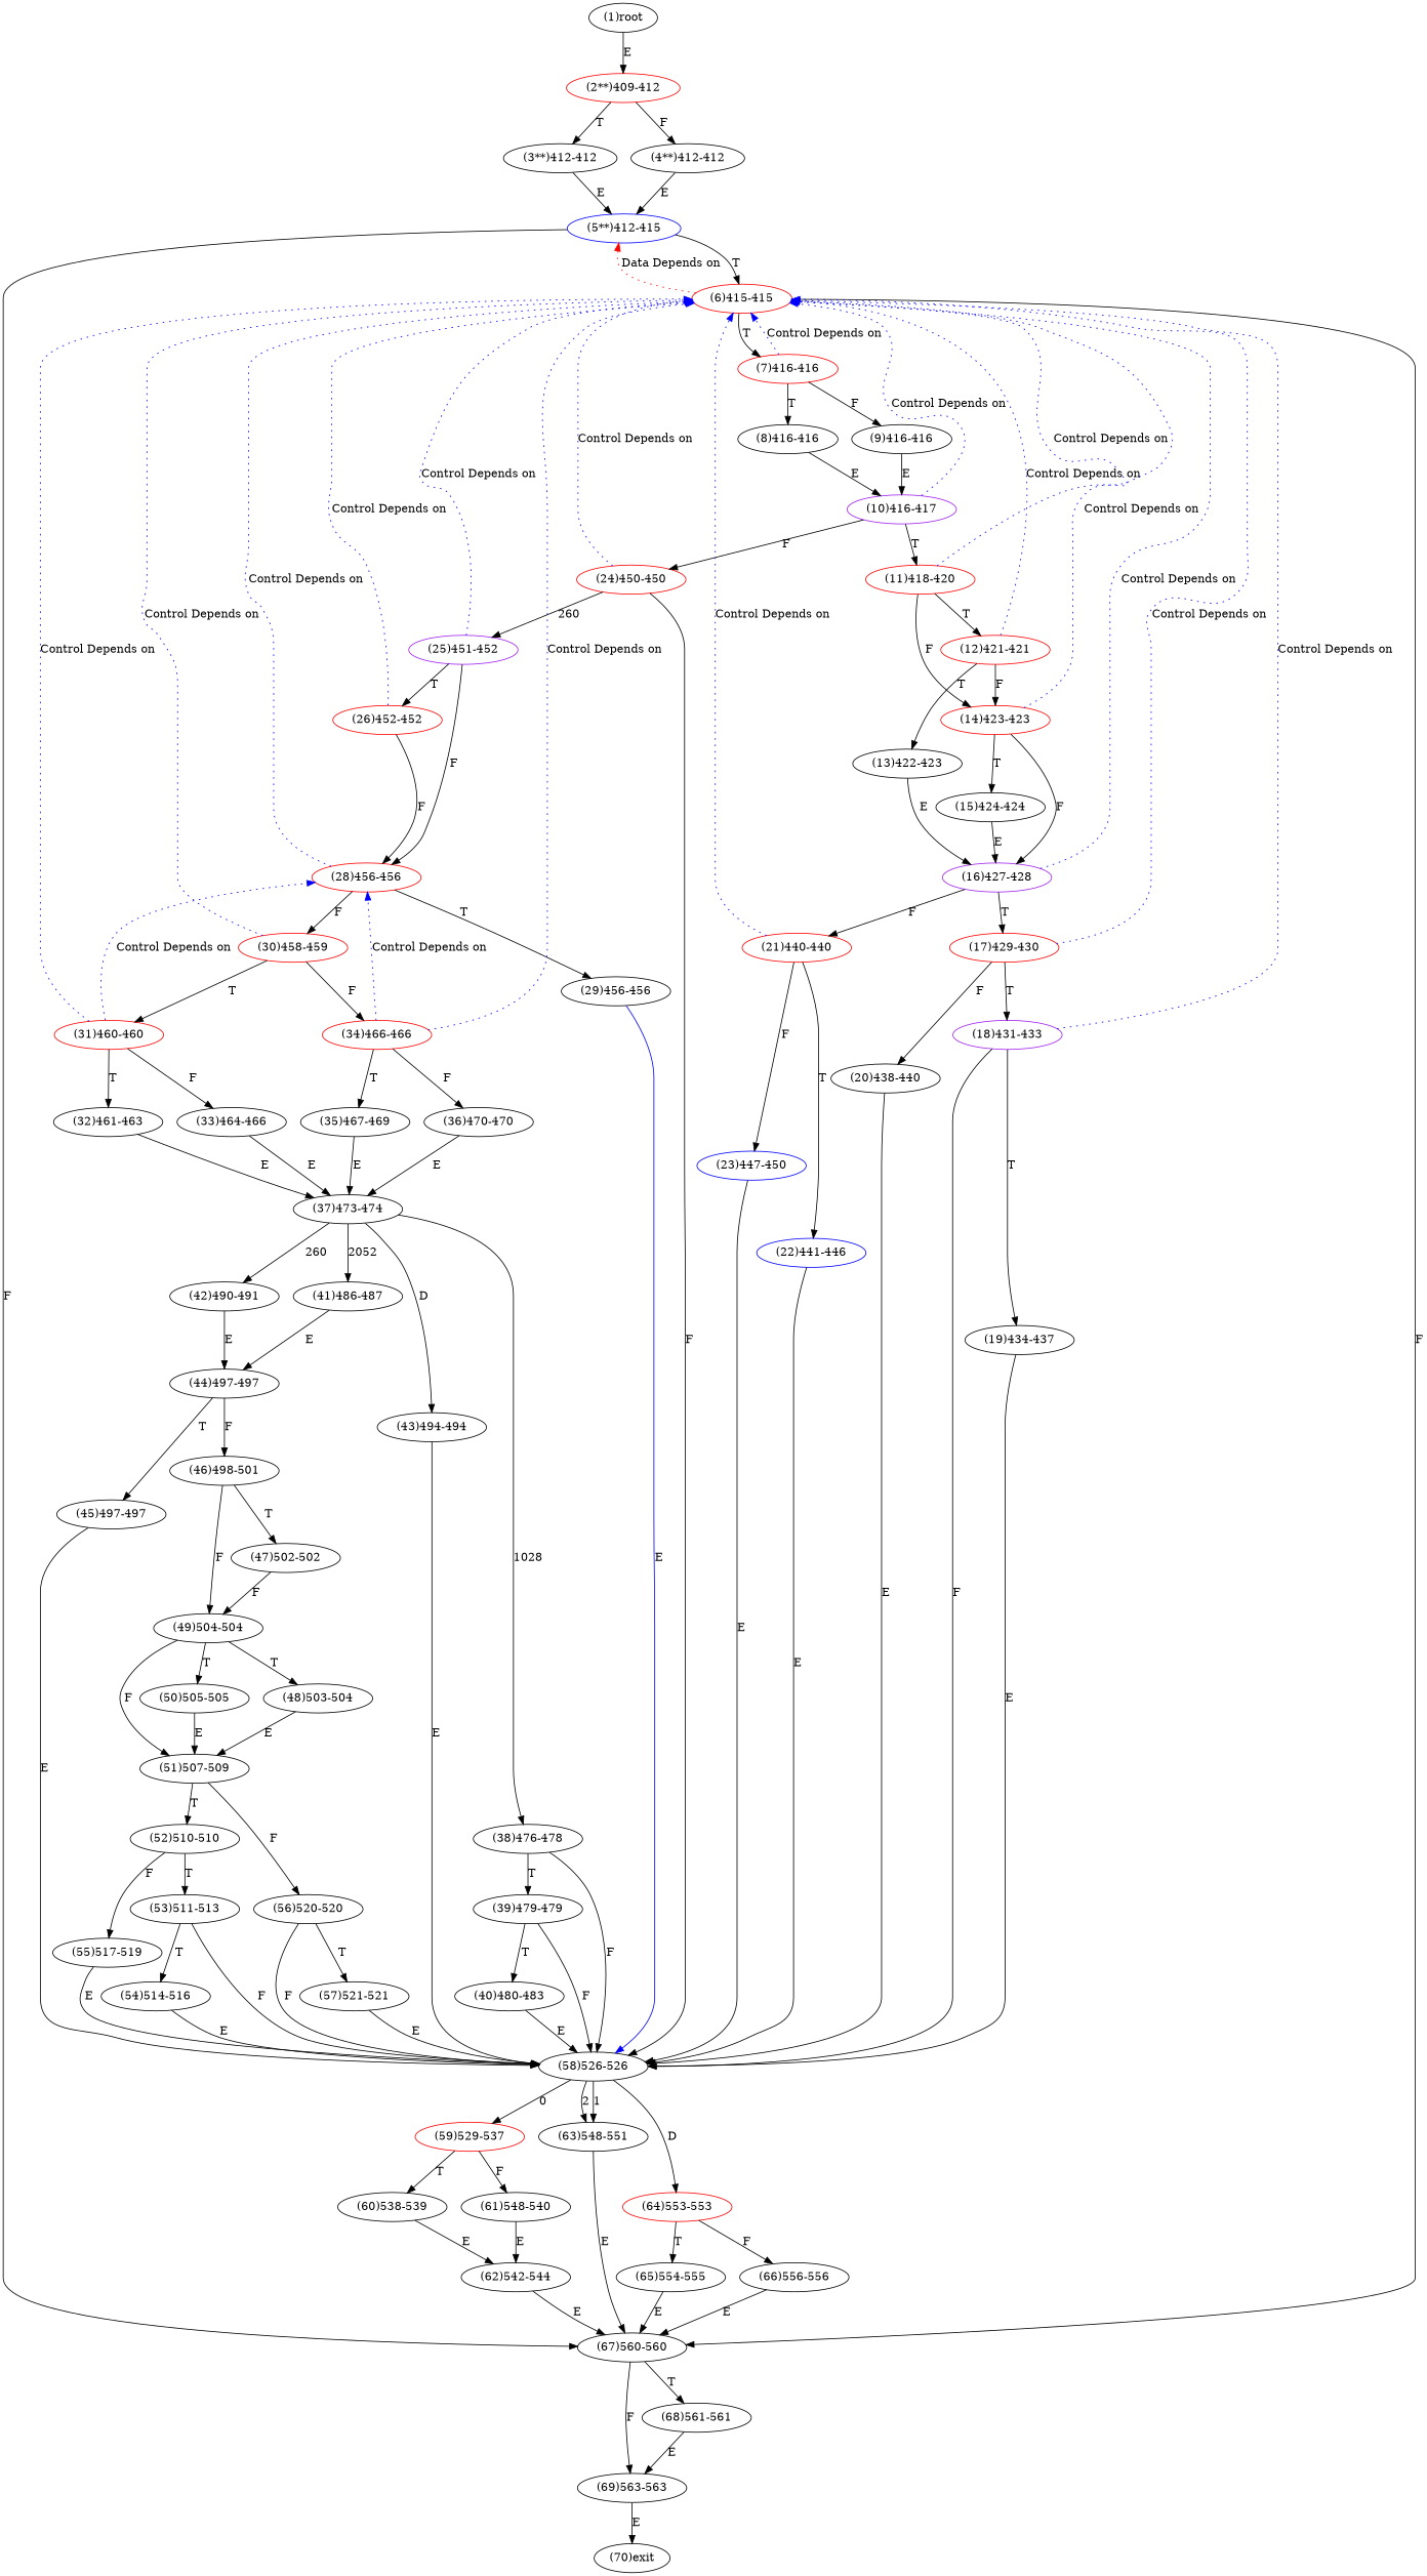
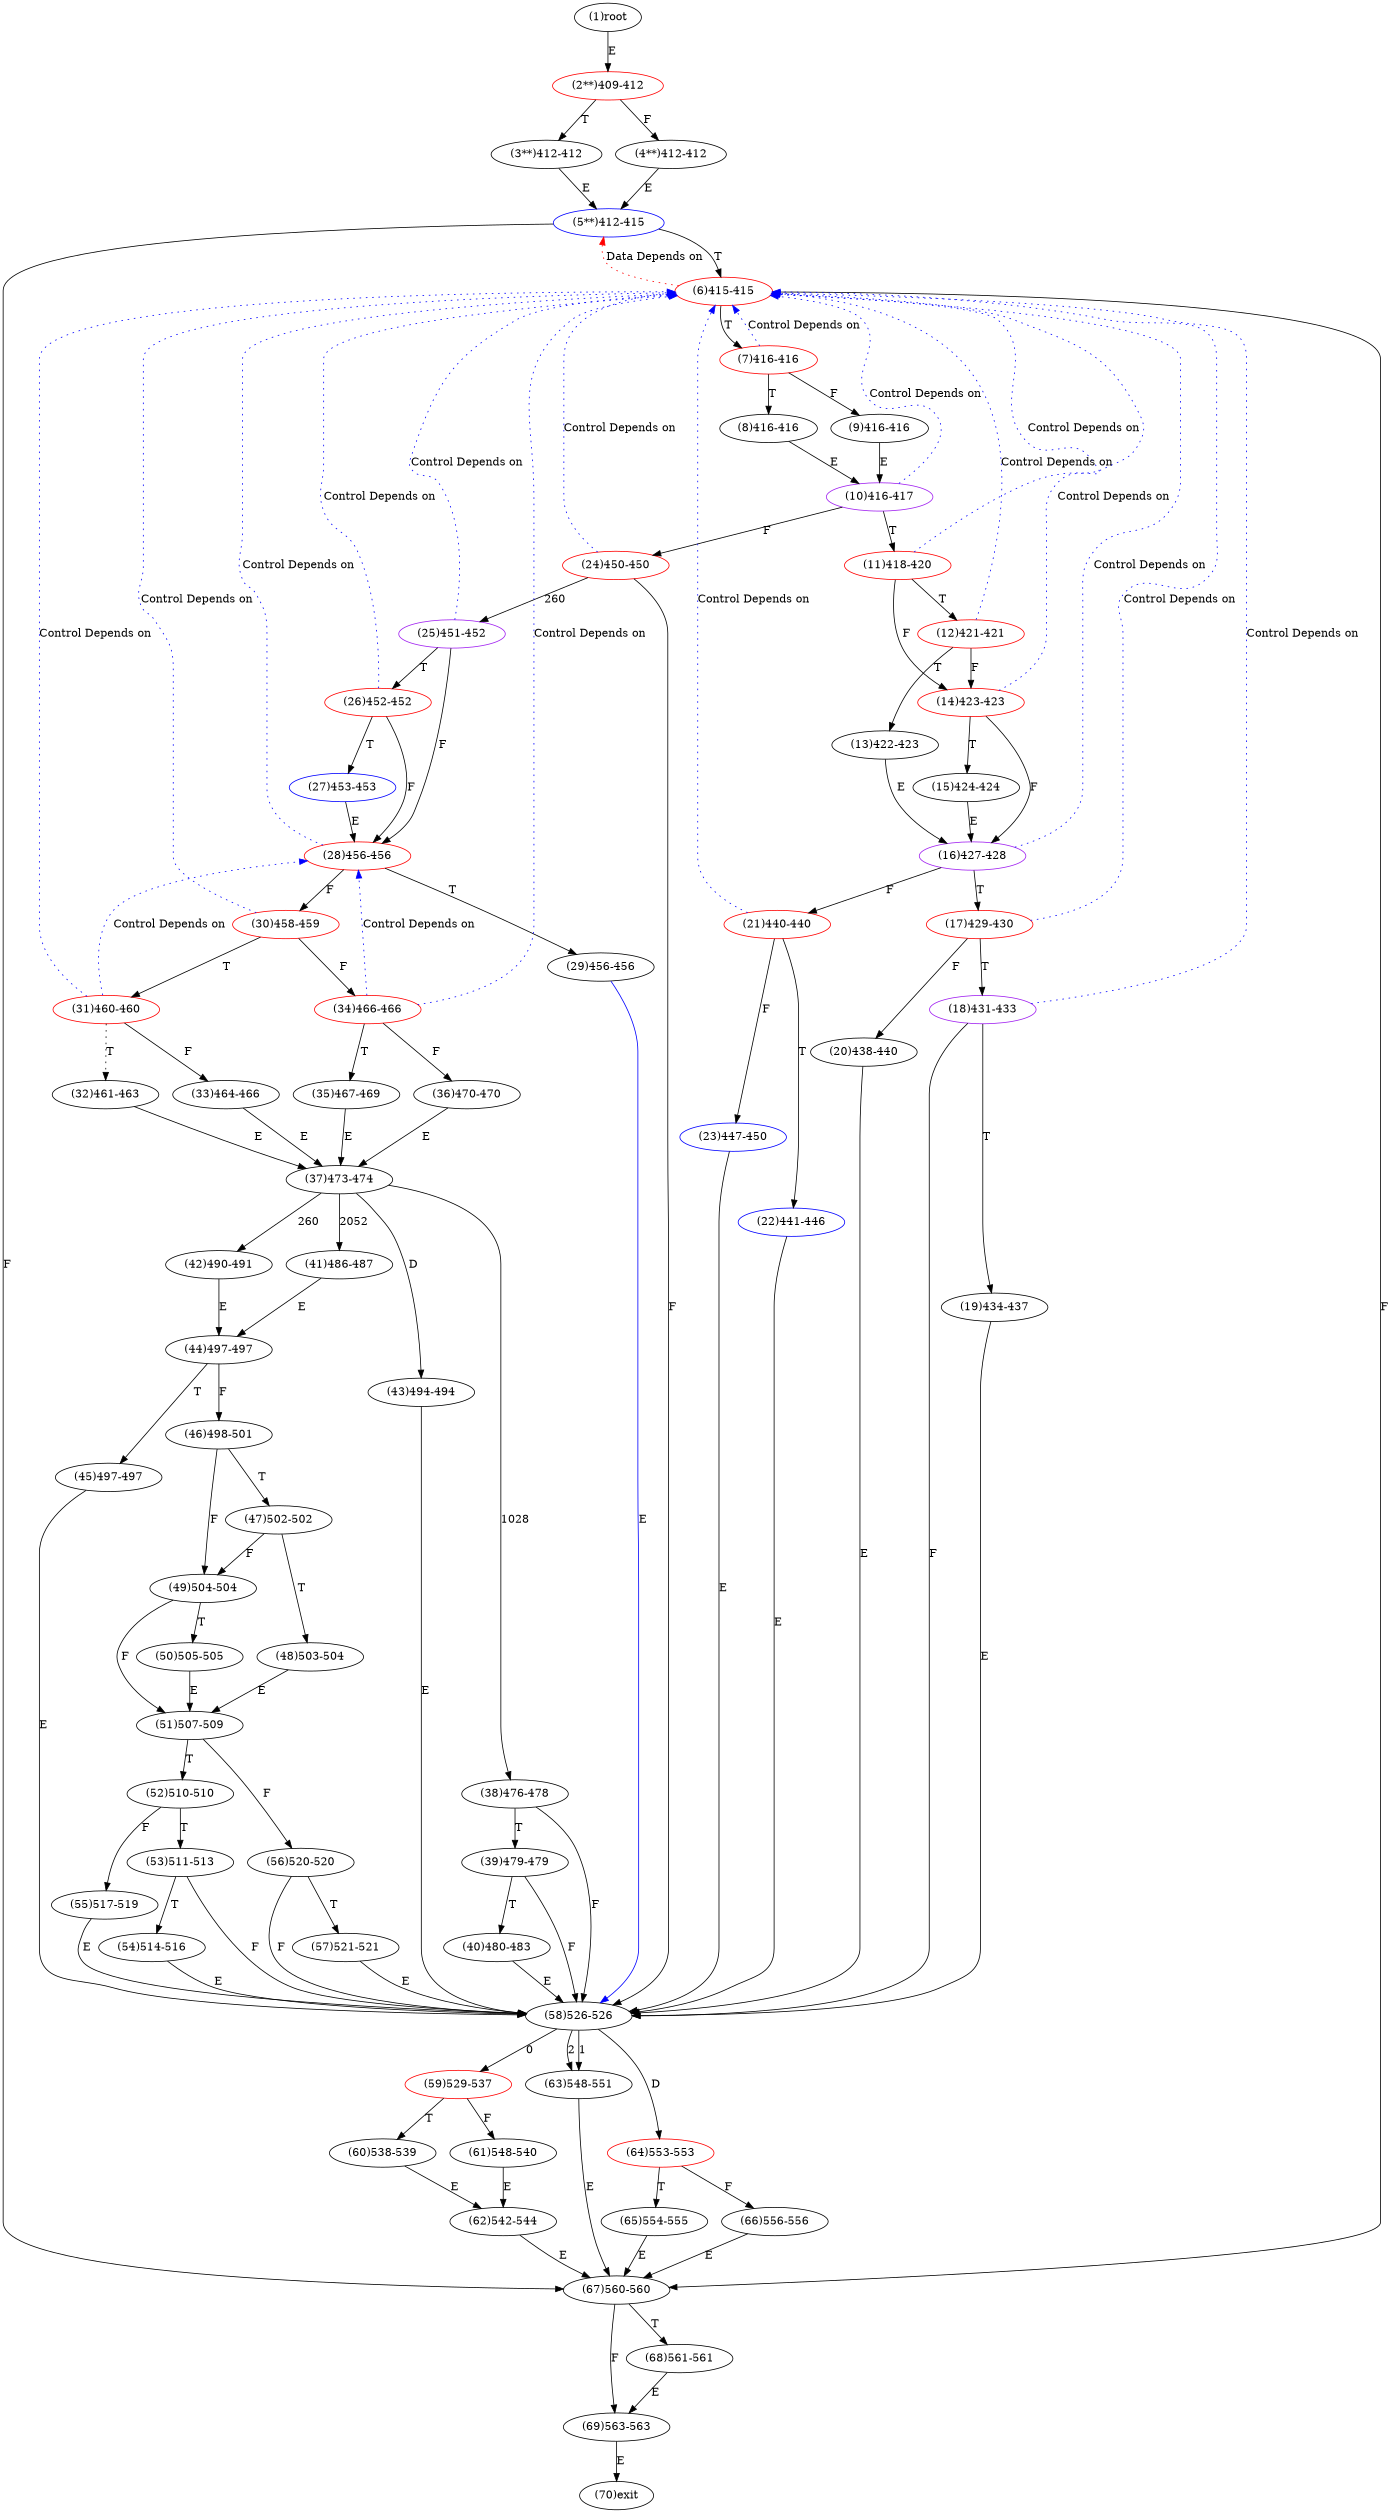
  digraph {
    n1 [label="(1)root"]
    n2 [color=red label="(2**)409-412"]
    n3 [label="(3**)412-412"]
    n4 [label="(4**)412-412"]
    n5 [color=blue label="(5**)412-415"]
    n6 [color=red label="(6)415-415"]
    n7 [label="(67)560-560"]
    n8 [color=red label="(7)416-416"]
    n9 [label="(68)561-561"]
    n10 [label="(69)563-563"]
    n11 [label="(8)416-416"]
    n12 [label="(9)416-416"]
    n13 [color=purple label="(10)416-417"]
    n14 [color=red label="(11)418-420"]
    n15 [color=red label="(24)450-450"]
    n16 [color=red label="(12)421-421"]
    n17 [color=red label="(14)423-423"]
    n18 [label="(58)526-526"]
    n19 [color=purple label="(25)451-452"]
    n20 [label="(13)422-423"]
    n21 [color=purple label="(16)427-428"]
    n22 [label="(15)424-424"]
    n23 [color=red label="(17)429-430"]
    n24 [color=red label="(21)440-440"]
    n25 [color=purple label="(18)431-433"]
    n26 [label="(20)438-440"]
    n27 [label="(19)434-437"]
    n28 [color=blue label="(23)447-450"]
    n29 [color=blue label="(22)441-446"]
    n30 [color=red label="(59)529-537"]
    n31 [label="(63)548-551"]
    n32 [color=red label="(64)553-553"]
    n33 [color=red label="(26)452-452"]
    n34 [color=red label="(28)456-456"]
+   n35 [color=blue label="(27)453-453"]
    n36 [label="(29)456-456"]
    n37 [color=red label="(30)458-459"]
    n38 [color=red label="(31)460-460"]
    n39 [color=red label="(34)466-466"]
    n40 [label="(32)461-463"]
    n41 [label="(33)464-466"]
    n42 [label="(37)473-474"]
    n43 [label="(35)467-469"]
    n44 [label="(36)470-470"]
    n45 [label="(38)476-478"]
    n46 [label="(42)490-491"]
    n47 [label="(43)494-494"]
    n48 [label="(41)486-487"]
    n49 [label="(39)479-479"]
    n50 [label="(40)480-483"]
    n51 [label="(44)497-497"]
    n52 [label="(46)498-501"]
    n53 [label="(45)497-497"]
    n54 [label="(47)502-502"]
    n55 [label="(49)504-504"]
    n56 [label="(48)503-504"]
    n57 [label="(51)507-509"]
    n58 [label="(50)505-505"]
    n59 [label="(52)510-510"]
    n60 [label="(56)520-520"]
    n61 [label="(55)517-519"]
    n62 [label="(53)511-513"]
    n63 [label="(57)521-521"]
    n64 [label="(54)514-516"]
    n65 [label="(61)548-540"]
    n66 [label="(60)538-539"]
    n67 [label="(62)542-544"]
    n68 [label="(65)554-555"]
    n69 [label="(66)556-556"]
    n70 [label="(70)exit"]
    n1 -> n2 [label=E]
    n2 -> n3 [label=T]
    n2 -> n4 [label=F]
    n3 -> n5 [label=E]
    n4 -> n5 [label=E]
    n5 -> n6 [label=T]
    n5 -> n7 [label=F]
    n6 -> n5 [color=red label="Data Depends on" style=dotted]
    n6 -> n7 [label=F]
    n6 -> n8 [label=T]
    n7 -> n9 [label=T]
    n7 -> n10 [label=F]
    n8 -> n6 [color=blue label="Control Depends on" style=dotted]
    n8 -> n11 [label=T]
    n8 -> n12 [label=F]
    n9 -> n10 [label=E]
    n10 -> n70 [label=E]
    n11 -> n13 [label=E]
    n12 -> n13 [label=E]
    n13 -> n6 [color=blue label="Control Depends on" style=dotted]
    n13 -> n14 [label=T]
    n13 -> n15 [label=F]
    n14 -> n6 [color=blue label="Control Depends on" style=dotted]
    n14 -> n16 [label=T]
    n14 -> n17 [label=F]
    n15 -> n6 [color=blue label="Control Depends on" style=dotted]
    n15 -> n18 [label=F]
    n15 -> n19 [label=260]
    n16 -> n6 [color=blue label="Control Depends on" style=dotted]
    n16 -> n17 [label=F]
    n16 -> n20 [label=T]
    n17 -> n6 [color=blue label="Control Depends on" style=dotted]
    n17 -> n21 [label=F]
    n17 -> n22 [label=T]
    n18 -> n30 [label=0]
    n18 -> n31 [label=1]
    n18 -> n31 [label=2]
    n18 -> n32 [label=D]
    n19 -> n6 [color=blue label="Control Depends on" style=dotted]
    n19 -> n33 [label=T]
    n19 -> n34 [label=F]
    n20 -> n21 [label=E]
    n21 -> n6 [color=blue label="Control Depends on" style=dotted]
    n21 -> n23 [label=T]
    n21 -> n24 [label=F]
    n22 -> n21 [label=E]
    n23 -> n6 [color=blue label="Control Depends on" style=dotted]
    n23 -> n25 [label=T]
    n23 -> n26 [label=F]
    n24 -> n6 [color=blue label="Control Depends on" style=dotted]
    n24 -> n28 [label=F]
    n24 -> n29 [label=T]
    n25 -> n6 [color=blue label="Control Depends on" style=dotted]
    n25 -> n18 [label=F]
    n25 -> n27 [label=T]
    n26 -> n18 [label=E]
    n27 -> n18 [label=E]
    n28 -> n18 [label=E]
    n29 -> n18 [label=E]
    n30 -> n65 [label=F]
    n30 -> n66 [label=T]
    n31 -> n7 [label=E]
    n32 -> n68 [label=T]
    n32 -> n69 [label=F]
    n33 -> n6 [color=blue label="Control Depends on" style=dotted]
    n33 -> n34 [label=F]
+   n33 -> n35 [label=T]
    n34 -> n6 [color=blue label="Control Depends on" style=dotted]
    n34 -> n36 [label=T]
    n34 -> n37 [label=F]
+   n35 -> n34 [label=E]
    n36 -> n18 [color=blue label=E]
    n37 -> n6 [color=blue label="Control Depends on" style=dotted]
    n37 -> n38 [label=T]
    n37 -> n39 [label=F]
    n38 -> n6 [color=blue label="Control Depends on" style=dotted]
    n38 -> n34 [color=blue label="Control Depends on" style=dotted]
-   n38 -> n40 [label=T]
+   n38 -> n40 [label=T style=dotted]
    n38 -> n41 [label=F]
    n39 -> n6 [color=blue label="Control Depends on" style=dotted]
    n39 -> n34 [color=blue label="Control Depends on" style=dotted]
    n39 -> n43 [label=T]
    n39 -> n44 [label=F]
    n40 -> n42 [label=E]
    n41 -> n42 [label=E]
    n42 -> n45 [label=1028]
    n42 -> n46 [label=260]
    n42 -> n47 [label=D]
    n42 -> n48 [label=2052]
    n43 -> n42 [label=E]
    n44 -> n42 [label=E]
    n45 -> n18 [label=F]
    n45 -> n49 [label=T]
    n46 -> n51 [label=E]
    n47 -> n18 [label=E]
    n48 -> n51 [label=E]
    n49 -> n18 [label=F]
    n49 -> n50 [label=T]
    n50 -> n18 [label=E]
    n51 -> n52 [label=F]
    n51 -> n53 [label=T]
    n52 -> n54 [label=T]
    n52 -> n55 [label=F]
    n53 -> n18 [label=E]
    n54 -> n55 [label=F]
-   n55 -> n56 [label=T]
+   n54 -> n56 [label=T]
    n55 -> n57 [label=F]
    n55 -> n58 [label=T]
    n56 -> n57 [label=E]
    n57 -> n59 [label=T]
    n57 -> n60 [label=F]
    n58 -> n57 [label=E]
    n59 -> n61 [label=F]
    n59 -> n62 [label=T]
    n60 -> n18 [label=F]
    n60 -> n63 [label=T]
    n61 -> n18 [label=E]
    n62 -> n18 [label=F]
    n62 -> n64 [label=T]
    n63 -> n18 [label=E]
    n64 -> n18 [label=E]
    n65 -> n67 [label=E]
    n66 -> n67 [label=E]
    n67 -> n7 [label=E]
    n68 -> n7 [label=E]
    n69 -> n7 [label=E]
  }
